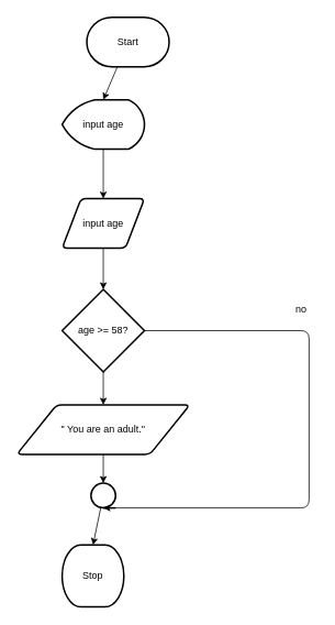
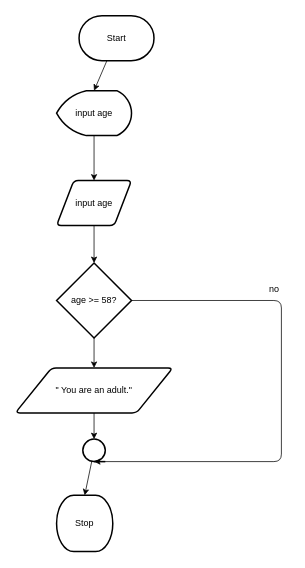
  <mxCell id="0" />
  <mxCell id="1" parent="0" />
  <mxCell id="2" style="edgeStyle=none;html=1;entryX=0.5;entryY=0;entryDx=0;entryDy=0;" edge="1" parent="1" source="3"><mxGeometry relative="1" as="geometry"><mxPoint x="125" y="120" as="targetPoint" /></mxGeometry></mxCell>
  <mxCell id="3" value="Start" style="strokeWidth=2;html=1;shape=mxgraph.flowchart.terminator;whiteSpace=wrap;" vertex="1" parent="1"><mxGeometry x="105" y="20" width="100" height="60" as="geometry" /></mxCell>
  <mxCell id="4" style="edgeStyle=none;html=1;" edge="1" parent="1" target="6"><mxGeometry relative="1" as="geometry"><mxPoint x="125" y="180" as="sourcePoint" /></mxGeometry></mxCell>
  <mxCell id="5" style="edgeStyle=none;html=1;" edge="1" parent="1" source="6" target="8"><mxGeometry relative="1" as="geometry" /></mxCell>
  <mxCell id="6" value="input age" style="shape=parallelogram;html=1;strokeWidth=2;perimeter=parallelogramPerimeter;whiteSpace=wrap;rounded=1;arcSize=12;size=0.23;" vertex="1" parent="1"><mxGeometry x="75" y="240" width="100" height="60" as="geometry" /></mxCell>
  <mxCell id="7" style="edgeStyle=none;html=1;" edge="1" parent="1" source="8" target="10"><mxGeometry relative="1" as="geometry" /></mxCell>
  <mxCell id="8" value="age &amp;gt;= 58?" style="strokeWidth=2;html=1;shape=mxgraph.flowchart.decision;whiteSpace=wrap;" vertex="1" parent="1"><mxGeometry x="75" y="350" width="100" height="100" as="geometry" /></mxCell>
  <mxCell id="9" style="edgeStyle=none;html=1;" edge="1" parent="1" source="10" target="12"><mxGeometry relative="1" as="geometry" /></mxCell>
  <mxCell id="10" value="&quot; You are an adult.&quot;" style="shape=parallelogram;html=1;strokeWidth=2;perimeter=parallelogramPerimeter;whiteSpace=wrap;rounded=1;arcSize=12;size=0.23;" vertex="1" parent="1"><mxGeometry x="20" y="490" width="210" height="60" as="geometry" /></mxCell>
  <mxCell id="11" value="Stop" style="strokeWidth=2;html=1;shape=mxgraph.flowchart.terminator;whiteSpace=wrap;" vertex="1" parent="1"><mxGeometry x="75" y="660" width="75" height="75" as="geometry" /></mxCell>
  <mxCell id="12" value="" style="strokeWidth=2;html=1;shape=mxgraph.flowchart.sequential_data;whiteSpace=wrap;" vertex="1" parent="1"><mxGeometry x="110" y="585" width="30" height="30" as="geometry" /></mxCell>
  <mxCell id="13" style="edgeStyle=none;html=1;entryX=0.5;entryY=1;entryDx=0;entryDy=0;entryPerimeter=0;" edge="1" parent="1" source="8" target="12"><mxGeometry relative="1" as="geometry"><Array as="points"><mxPoint x="375" y="400" /><mxPoint x="375" y="615" /></Array></mxGeometry></mxCell>
- <mxCell id="14" value="no" style="text;html=1;align=center;verticalAlign=middle;resizable=0;points=[];autosize=1;strokeColor=none;fillColor=none;" vertex="1" parent="1"><mxGeometry x="345" y="360" width="40" height="30" as="geometry" /></mxCell>
+ <mxCell id="14" value="no" style="text;html=1;align=center;verticalAlign=middle;resizable=0;points=[];autosize=1;strokeColor=none;fillColor=none;" vertex="1" parent="1"><mxGeometry x="345" y="370" width="40" height="30" as="geometry" /></mxCell>
  <mxCell id="15" style="edgeStyle=none;html=1;entryX=0.5;entryY=0;entryDx=0;entryDy=0;entryPerimeter=0;" edge="1" parent="1" source="12" target="11"><mxGeometry relative="1" as="geometry" /></mxCell>
  <mxCell id="16" value="input age" style="strokeWidth=2;html=1;shape=mxgraph.flowchart.display;whiteSpace=wrap;" vertex="1" parent="1"><mxGeometry x="75" y="120" width="100" height="60" as="geometry" /></mxCell>
